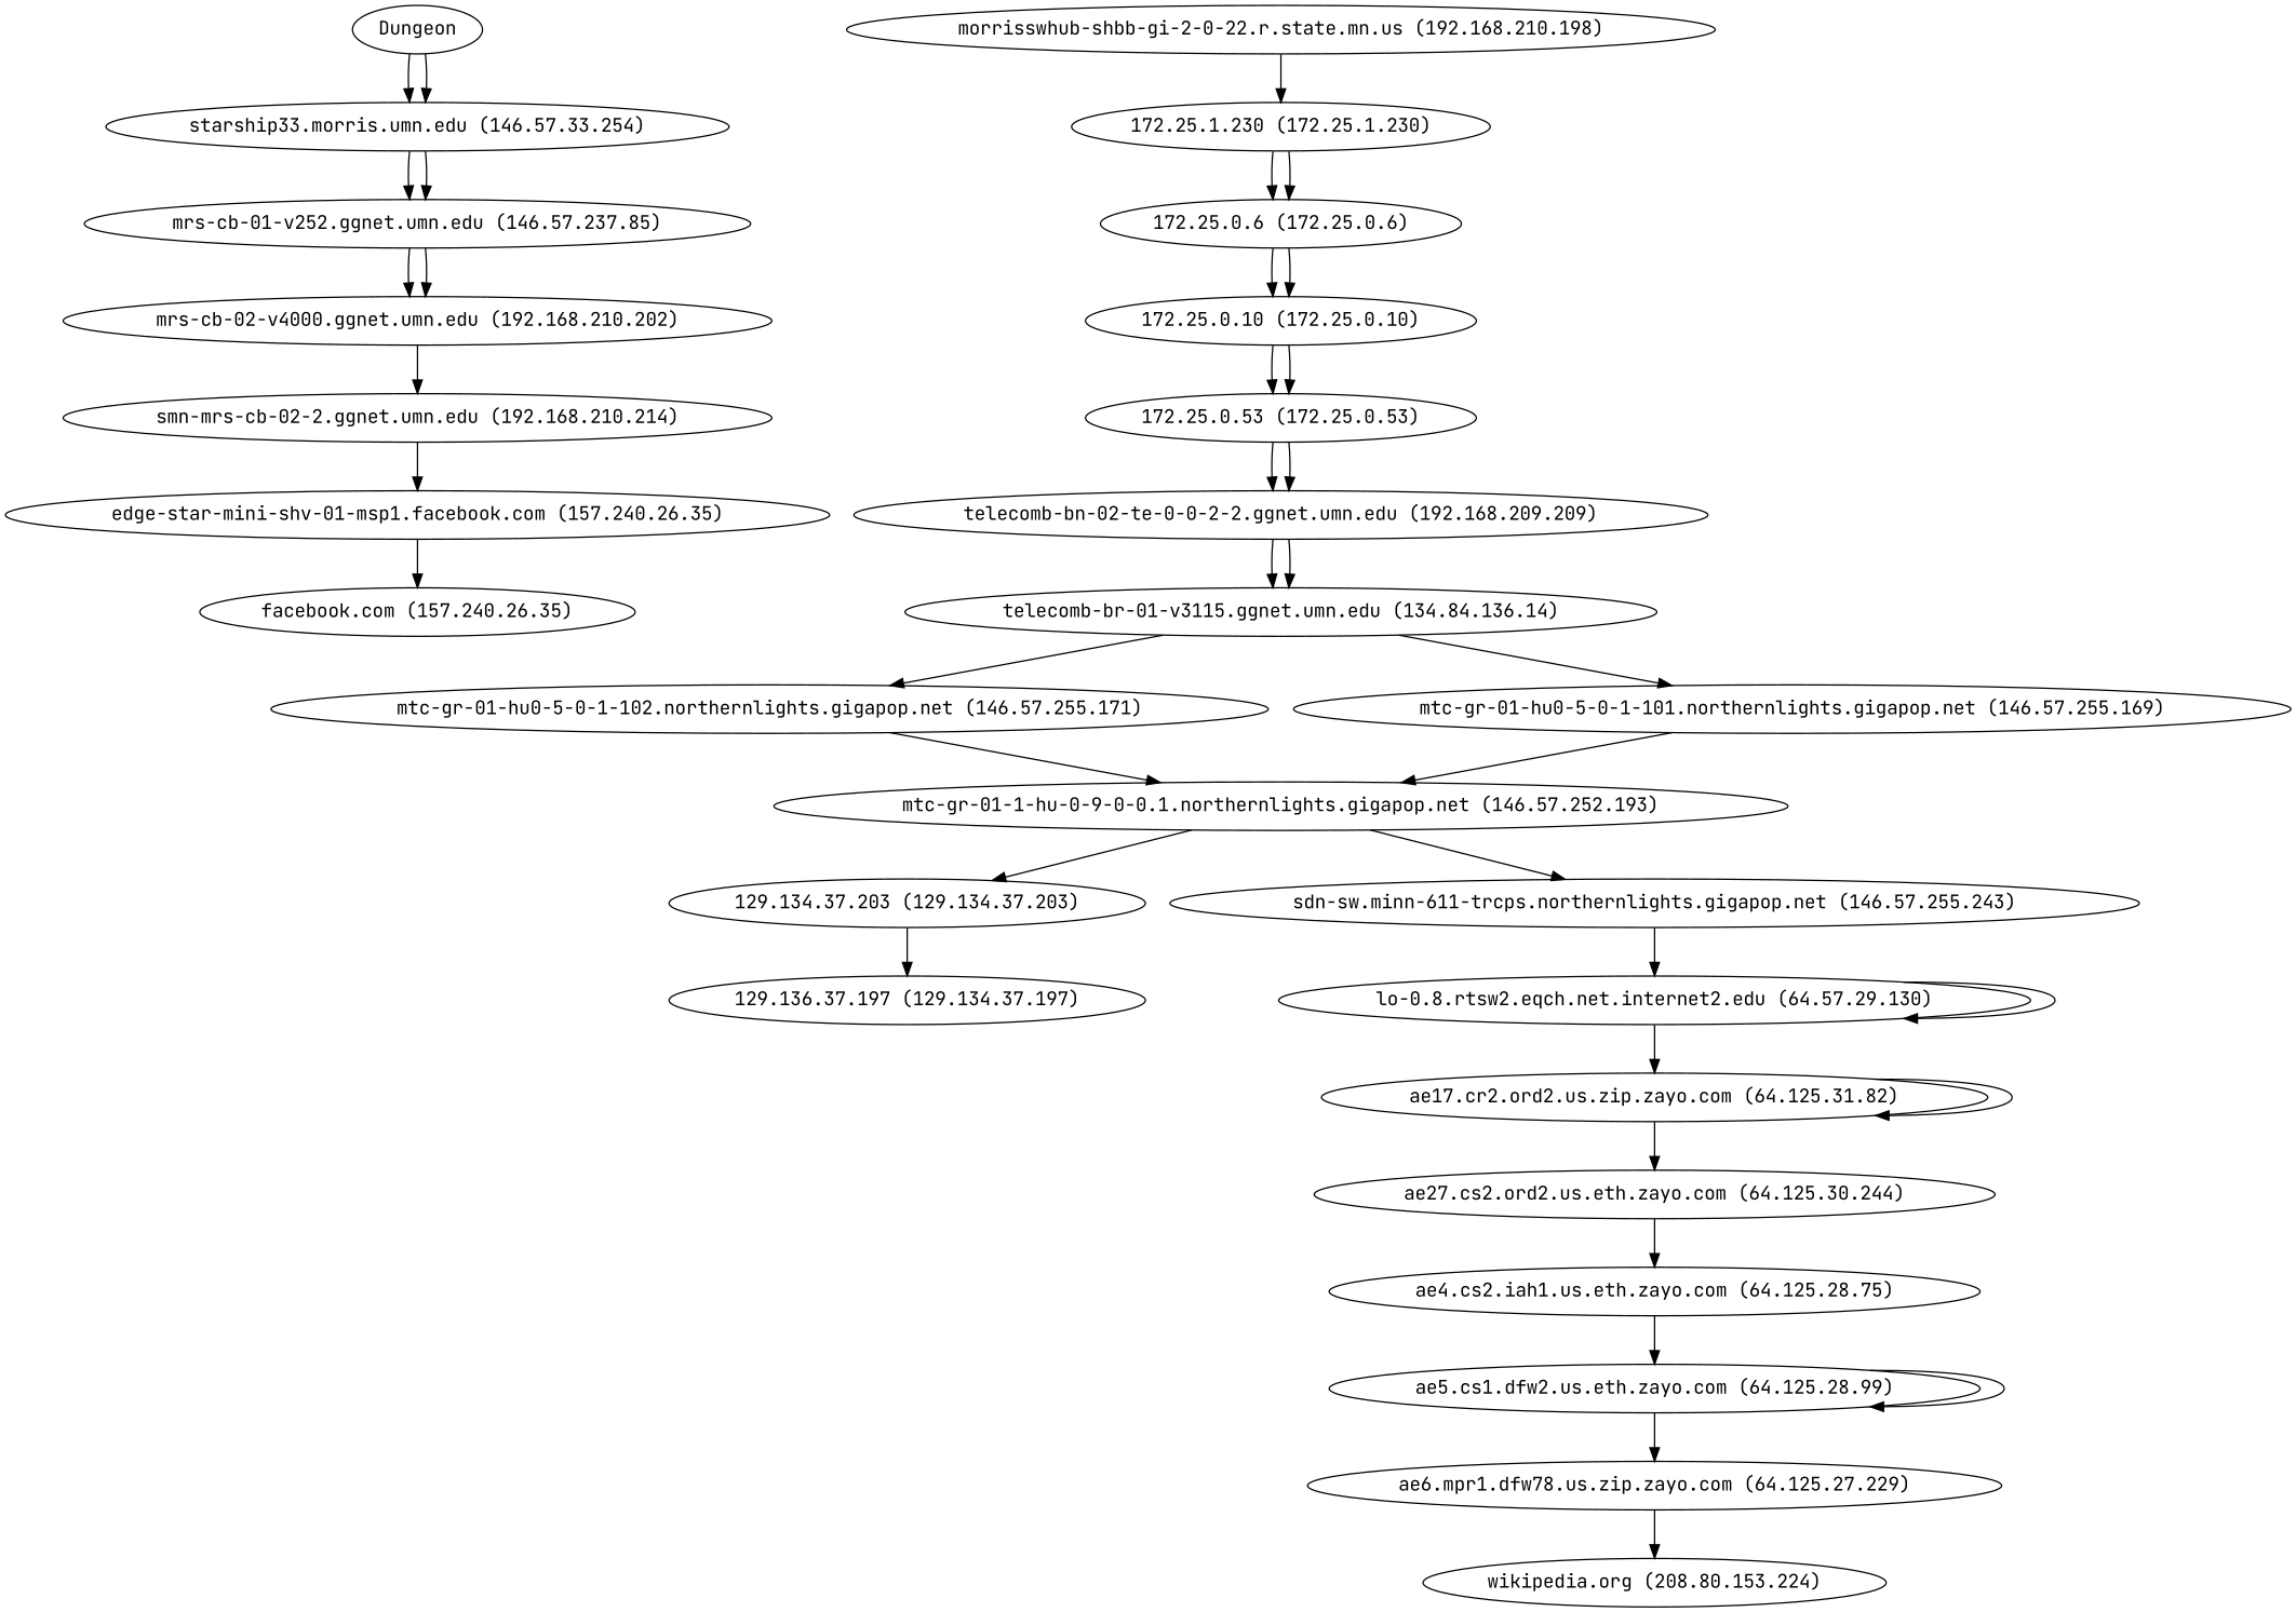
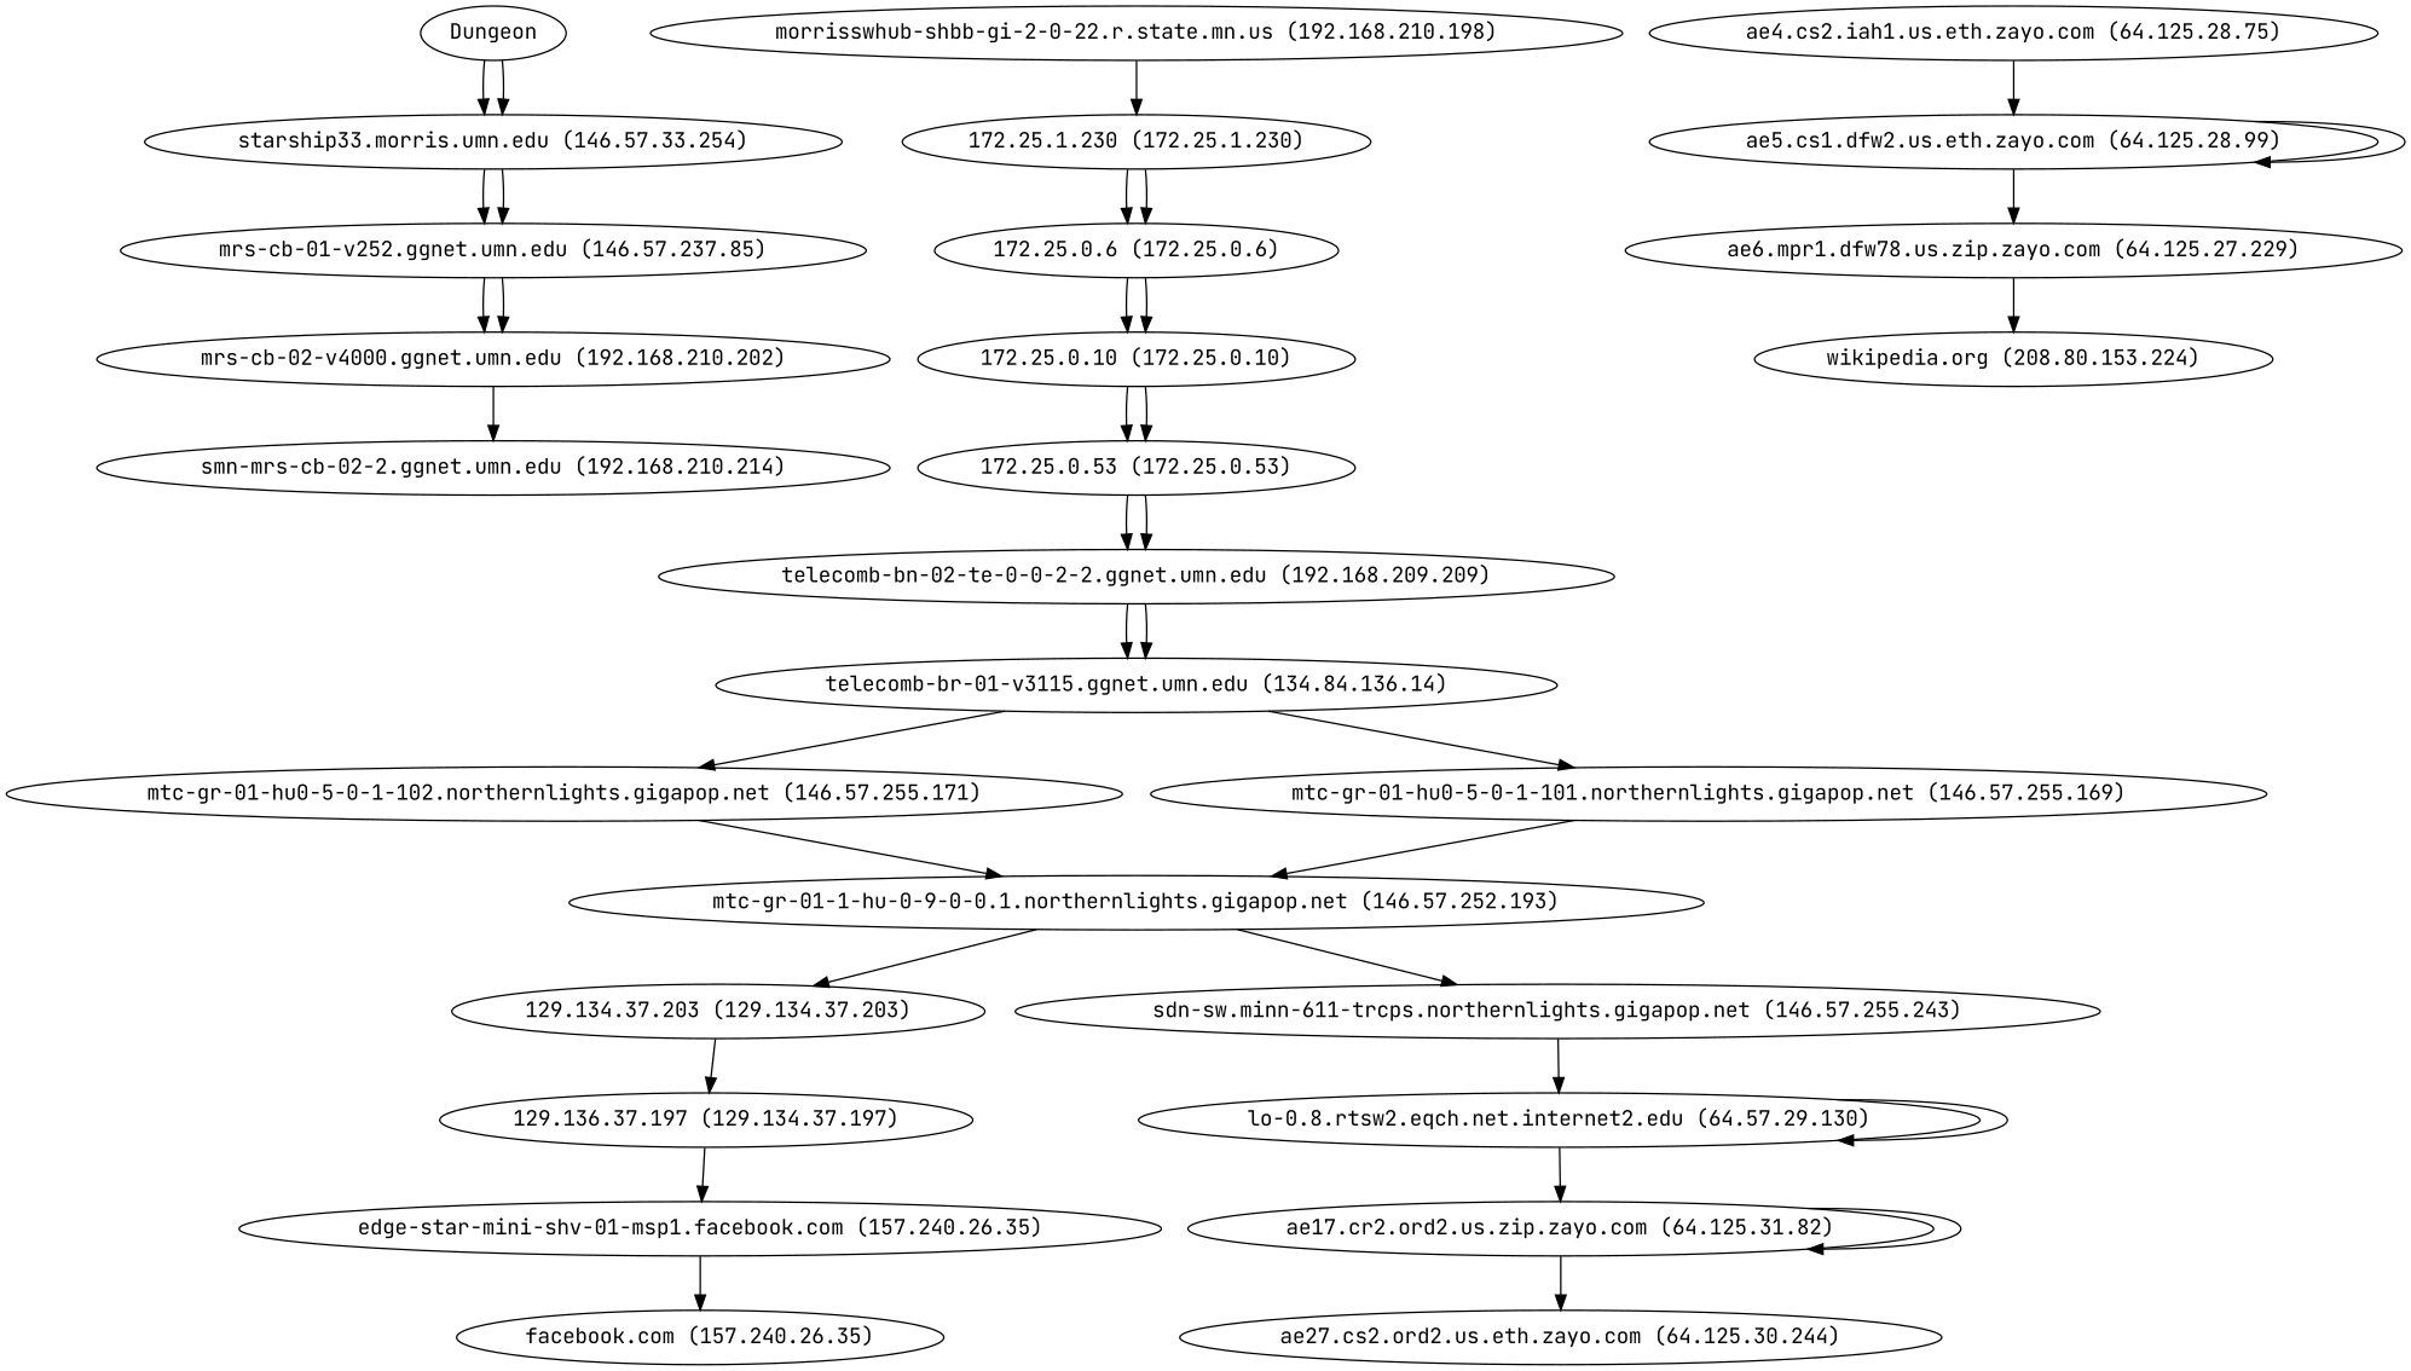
  digraph {
    fontname="JetBrains Mono"
    node [fontname="JetBrains Mono"]
    edge [fontname="JetBrains Mono"]
    Dungeon
    "starship33.morris.umn.edu (146.57.33.254)"
    "mrs-cb-01-v252.ggnet.umn.edu (146.57.237.85)"
    "mrs-cb-02-v4000.ggnet.umn.edu (192.168.210.202)"
    "smn-mrs-cb-02-2.ggnet.umn.edu (192.168.210.214)"
    "morrisswhub-shbb-gi-2-0-22.r.state.mn.us (192.168.210.198)"
    "172.25.1.230 (172.25.1.230)"
    "172.25.0.6 (172.25.0.6)"
    "172.25.0.10 (172.25.0.10)"
    "172.25.0.53 (172.25.0.53)"
    "telecomb-bn-02-te-0-0-2-2.ggnet.umn.edu (192.168.209.209)"
    "telecomb-br-01-v3115.ggnet.umn.edu (134.84.136.14)"
    "mtc-gr-01-hu0-5-0-1-102.northernlights.gigapop.net (146.57.255.171)"
    "mtc-gr-01-hu0-5-0-1-101.northernlights.gigapop.net (146.57.255.169)"
    "mtc-gr-01-1-hu-0-9-0-0.1.northernlights.gigapop.net (146.57.252.193)"
    "129.134.37.203 (129.134.37.203)"
    "sdn-sw.minn-611-trcps.northernlights.gigapop.net (146.57.255.243)"
    n18 [label="129.136.37.197 (129.134.37.197)"]
    "lo-0.8.rtsw2.eqch.net.internet2.edu (64.57.29.130)"
    "edge-star-mini-shv-01-msp1.facebook.com (157.240.26.35)"
    "facebook.com (157.240.26.35)"
    "ae17.cr2.ord2.us.zip.zayo.com (64.125.31.82)"
    "ae27.cs2.ord2.us.eth.zayo.com (64.125.30.244)"
    "ae4.cs2.iah1.us.eth.zayo.com (64.125.28.75)"
    "ae5.cs1.dfw2.us.eth.zayo.com (64.125.28.99)"
    "ae6.mpr1.dfw78.us.zip.zayo.com (64.125.27.229)"
    "wikipedia.org (208.80.153.224)"
    Dungeon -> "starship33.morris.umn.edu (146.57.33.254)"
    Dungeon -> "starship33.morris.umn.edu (146.57.33.254)"
    "starship33.morris.umn.edu (146.57.33.254)" -> "mrs-cb-01-v252.ggnet.umn.edu (146.57.237.85)"
    "starship33.morris.umn.edu (146.57.33.254)" -> "mrs-cb-01-v252.ggnet.umn.edu (146.57.237.85)"
    "mrs-cb-01-v252.ggnet.umn.edu (146.57.237.85)" -> "mrs-cb-02-v4000.ggnet.umn.edu (192.168.210.202)"
    "mrs-cb-01-v252.ggnet.umn.edu (146.57.237.85)" -> "mrs-cb-02-v4000.ggnet.umn.edu (192.168.210.202)"
    "mrs-cb-02-v4000.ggnet.umn.edu (192.168.210.202)" -> "smn-mrs-cb-02-2.ggnet.umn.edu (192.168.210.214)"
    "morrisswhub-shbb-gi-2-0-22.r.state.mn.us (192.168.210.198)" -> "172.25.1.230 (172.25.1.230)"
    "172.25.1.230 (172.25.1.230)" -> "172.25.0.6 (172.25.0.6)"
    "172.25.1.230 (172.25.1.230)" -> "172.25.0.6 (172.25.0.6)"
    "172.25.0.6 (172.25.0.6)" -> "172.25.0.10 (172.25.0.10)"
    "172.25.0.6 (172.25.0.6)" -> "172.25.0.10 (172.25.0.10)"
    "172.25.0.10 (172.25.0.10)" -> "172.25.0.53 (172.25.0.53)"
    "172.25.0.10 (172.25.0.10)" -> "172.25.0.53 (172.25.0.53)"
    "172.25.0.53 (172.25.0.53)" -> "telecomb-bn-02-te-0-0-2-2.ggnet.umn.edu (192.168.209.209)"
    "172.25.0.53 (172.25.0.53)" -> "telecomb-bn-02-te-0-0-2-2.ggnet.umn.edu (192.168.209.209)"
    "telecomb-bn-02-te-0-0-2-2.ggnet.umn.edu (192.168.209.209)" -> "telecomb-br-01-v3115.ggnet.umn.edu (134.84.136.14)"
    "telecomb-bn-02-te-0-0-2-2.ggnet.umn.edu (192.168.209.209)" -> "telecomb-br-01-v3115.ggnet.umn.edu (134.84.136.14)"
    "telecomb-br-01-v3115.ggnet.umn.edu (134.84.136.14)" -> "mtc-gr-01-hu0-5-0-1-102.northernlights.gigapop.net (146.57.255.171)"
    "telecomb-br-01-v3115.ggnet.umn.edu (134.84.136.14)" -> "mtc-gr-01-hu0-5-0-1-101.northernlights.gigapop.net (146.57.255.169)"
    "mtc-gr-01-hu0-5-0-1-102.northernlights.gigapop.net (146.57.255.171)" -> "mtc-gr-01-1-hu-0-9-0-0.1.northernlights.gigapop.net (146.57.252.193)"
    "mtc-gr-01-hu0-5-0-1-101.northernlights.gigapop.net (146.57.255.169)" -> "mtc-gr-01-1-hu-0-9-0-0.1.northernlights.gigapop.net (146.57.252.193)"
    "mtc-gr-01-1-hu-0-9-0-0.1.northernlights.gigapop.net (146.57.252.193)" -> "129.134.37.203 (129.134.37.203)"
    "mtc-gr-01-1-hu-0-9-0-0.1.northernlights.gigapop.net (146.57.252.193)" -> "sdn-sw.minn-611-trcps.northernlights.gigapop.net (146.57.255.243)"
    "129.134.37.203 (129.134.37.203)" -> n18
    "sdn-sw.minn-611-trcps.northernlights.gigapop.net (146.57.255.243)" -> "lo-0.8.rtsw2.eqch.net.internet2.edu (64.57.29.130)"
-   "smn-mrs-cb-02-2.ggnet.umn.edu (192.168.210.214)" -> "edge-star-mini-shv-01-msp1.facebook.com (157.240.26.35)"
+   n18 -> "edge-star-mini-shv-01-msp1.facebook.com (157.240.26.35)"
    "lo-0.8.rtsw2.eqch.net.internet2.edu (64.57.29.130)" -> "lo-0.8.rtsw2.eqch.net.internet2.edu (64.57.29.130)"
    "lo-0.8.rtsw2.eqch.net.internet2.edu (64.57.29.130)" -> "ae17.cr2.ord2.us.zip.zayo.com (64.125.31.82)"
    "edge-star-mini-shv-01-msp1.facebook.com (157.240.26.35)" -> "facebook.com (157.240.26.35)"
    "ae17.cr2.ord2.us.zip.zayo.com (64.125.31.82)" -> "ae17.cr2.ord2.us.zip.zayo.com (64.125.31.82)"
    "ae17.cr2.ord2.us.zip.zayo.com (64.125.31.82)" -> "ae27.cs2.ord2.us.eth.zayo.com (64.125.30.244)"
-   "ae27.cs2.ord2.us.eth.zayo.com (64.125.30.244)" -> "ae4.cs2.iah1.us.eth.zayo.com (64.125.28.75)"
    "ae4.cs2.iah1.us.eth.zayo.com (64.125.28.75)" -> "ae5.cs1.dfw2.us.eth.zayo.com (64.125.28.99)"
    "ae5.cs1.dfw2.us.eth.zayo.com (64.125.28.99)" -> "ae5.cs1.dfw2.us.eth.zayo.com (64.125.28.99)"
    "ae5.cs1.dfw2.us.eth.zayo.com (64.125.28.99)" -> "ae6.mpr1.dfw78.us.zip.zayo.com (64.125.27.229)"
    "ae6.mpr1.dfw78.us.zip.zayo.com (64.125.27.229)" -> "wikipedia.org (208.80.153.224)"
  }
